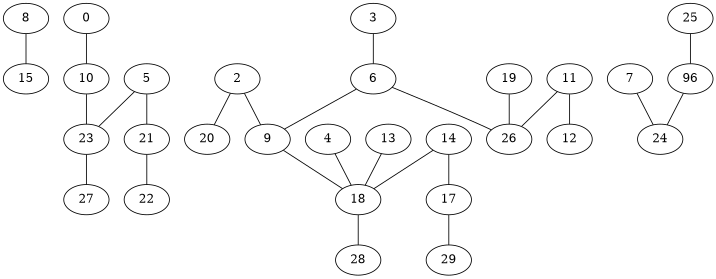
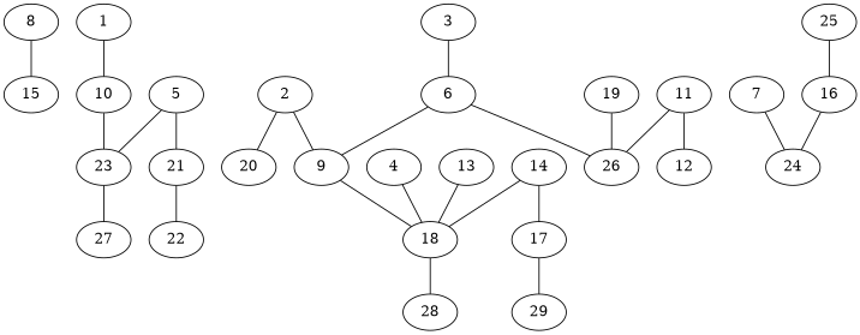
  graph {
    8
    15
-   1 [label=0]
+   1
    10
    23
    2
    9
    20
    18
    3
    6
    26
    4
    28
    5
    21
    22
    27
    7
    24
    11
    12
    13
    14
    17
    29
-   16 [label=96]
+   16
    19
    25
    8 -- 15
    1 -- 10
    10 -- 23
    23 -- 27
    2 -- 9
    2 -- 20
    9 -- 18
    18 -- 28
    3 -- 6
    6 -- 9
    6 -- 26
    4 -- 18
    5 -- 23
    5 -- 21
    21 -- 22
    7 -- 24
    11 -- 26
    11 -- 12
    13 -- 18
    14 -- 18
    14 -- 17
    17 -- 29
    16 -- 24
    19 -- 26
    25 -- 16
  }
